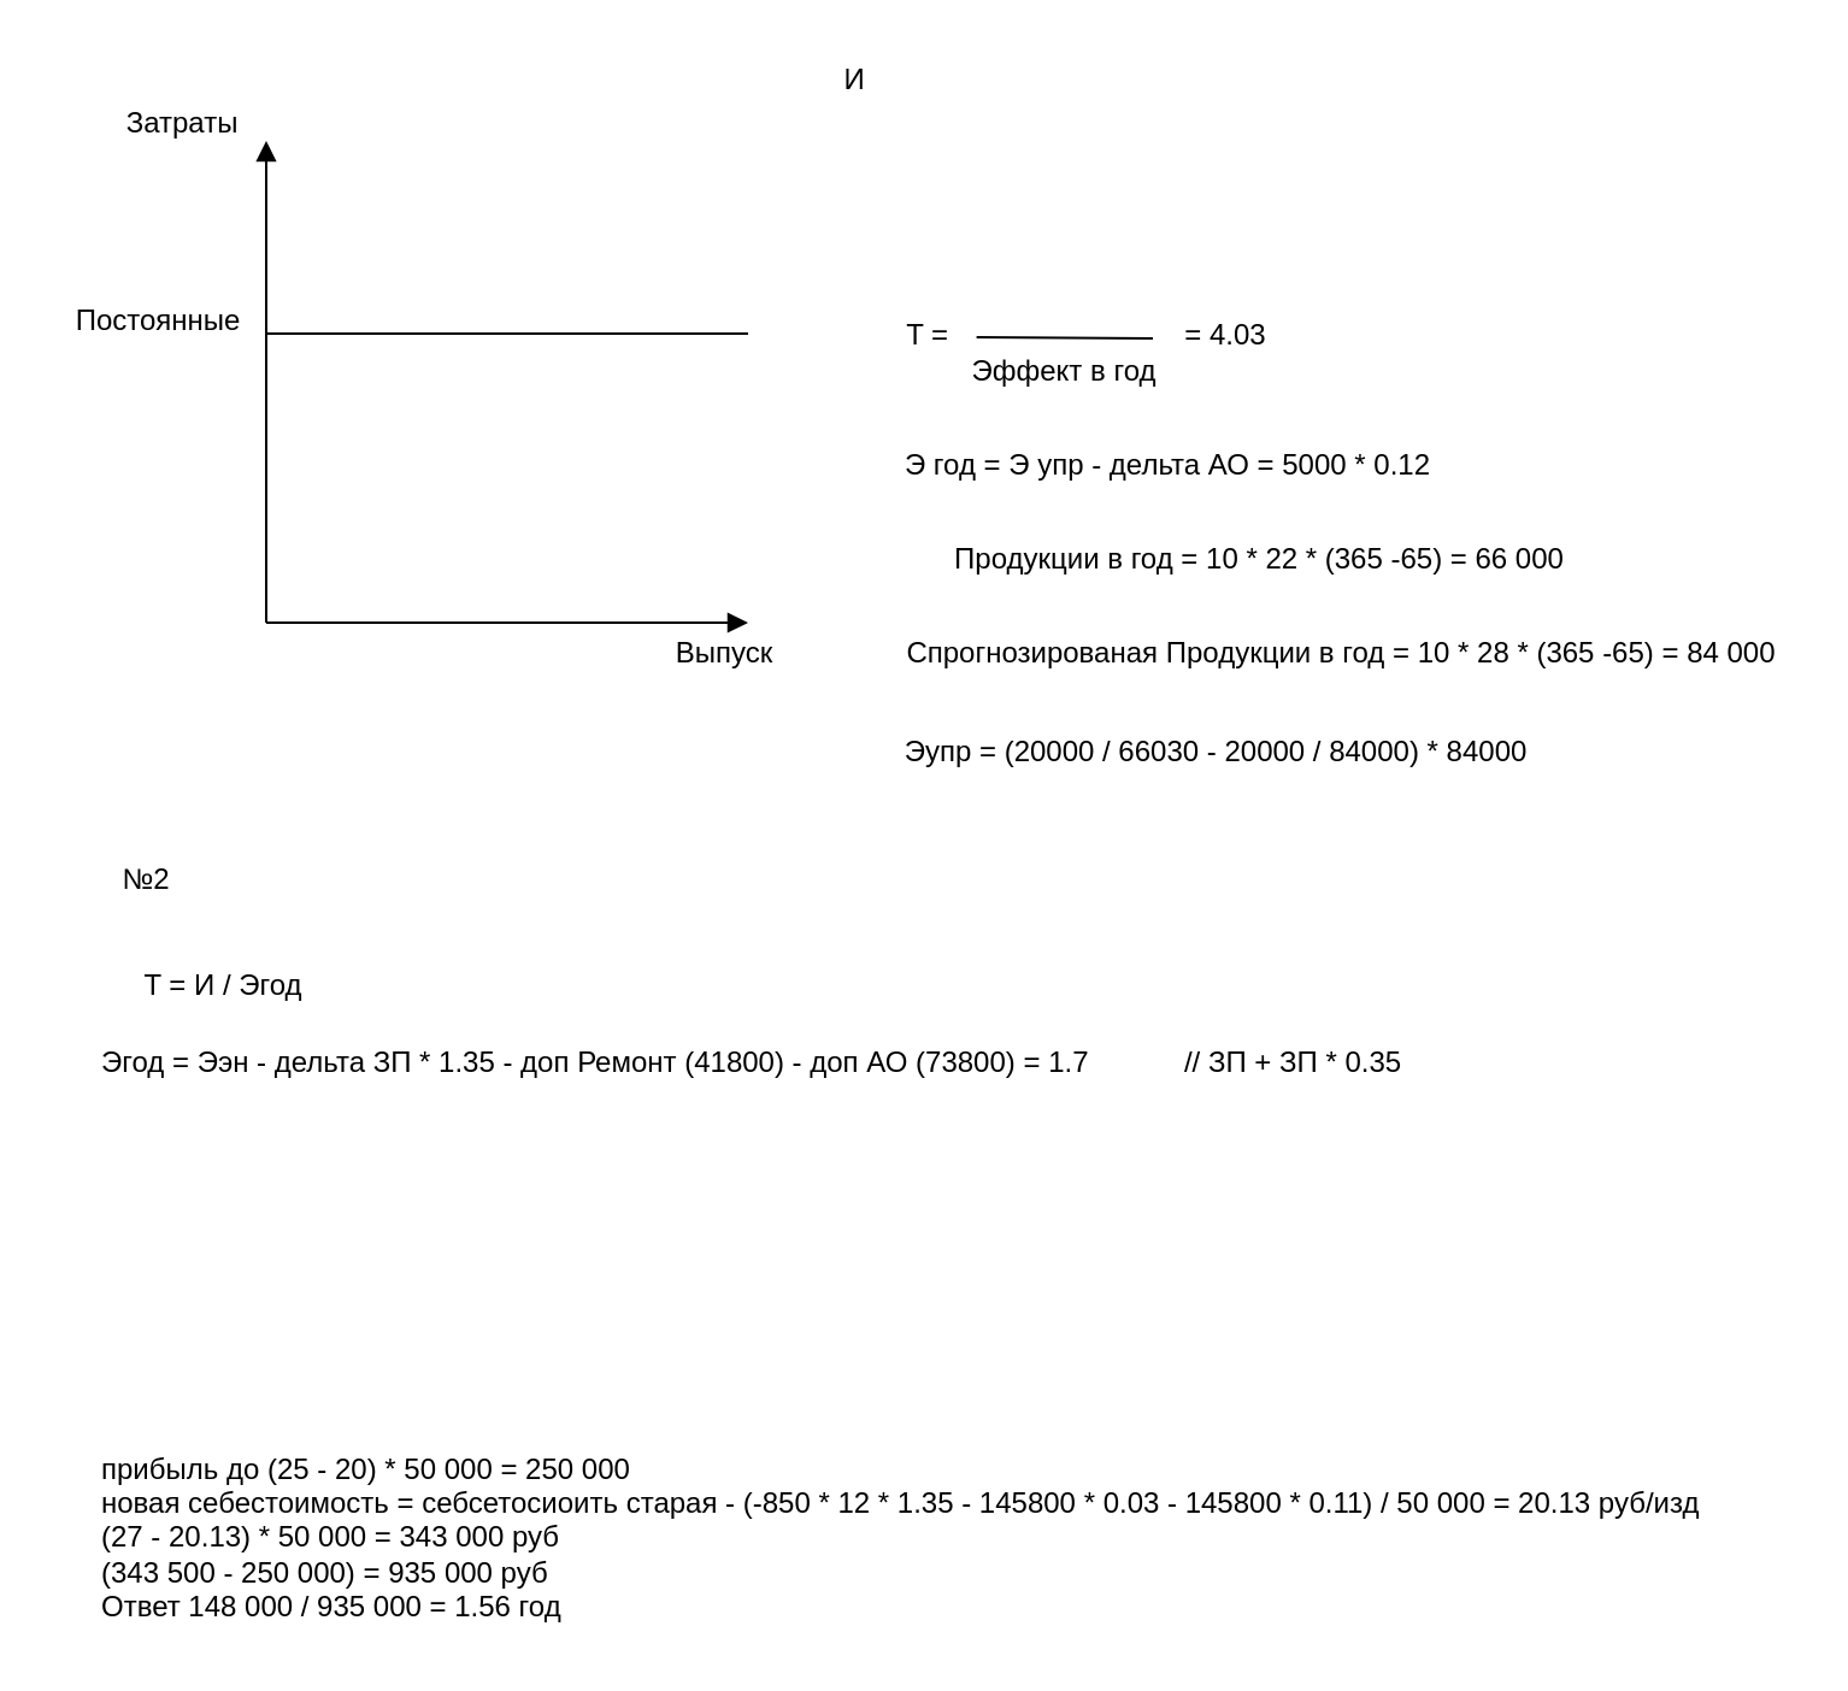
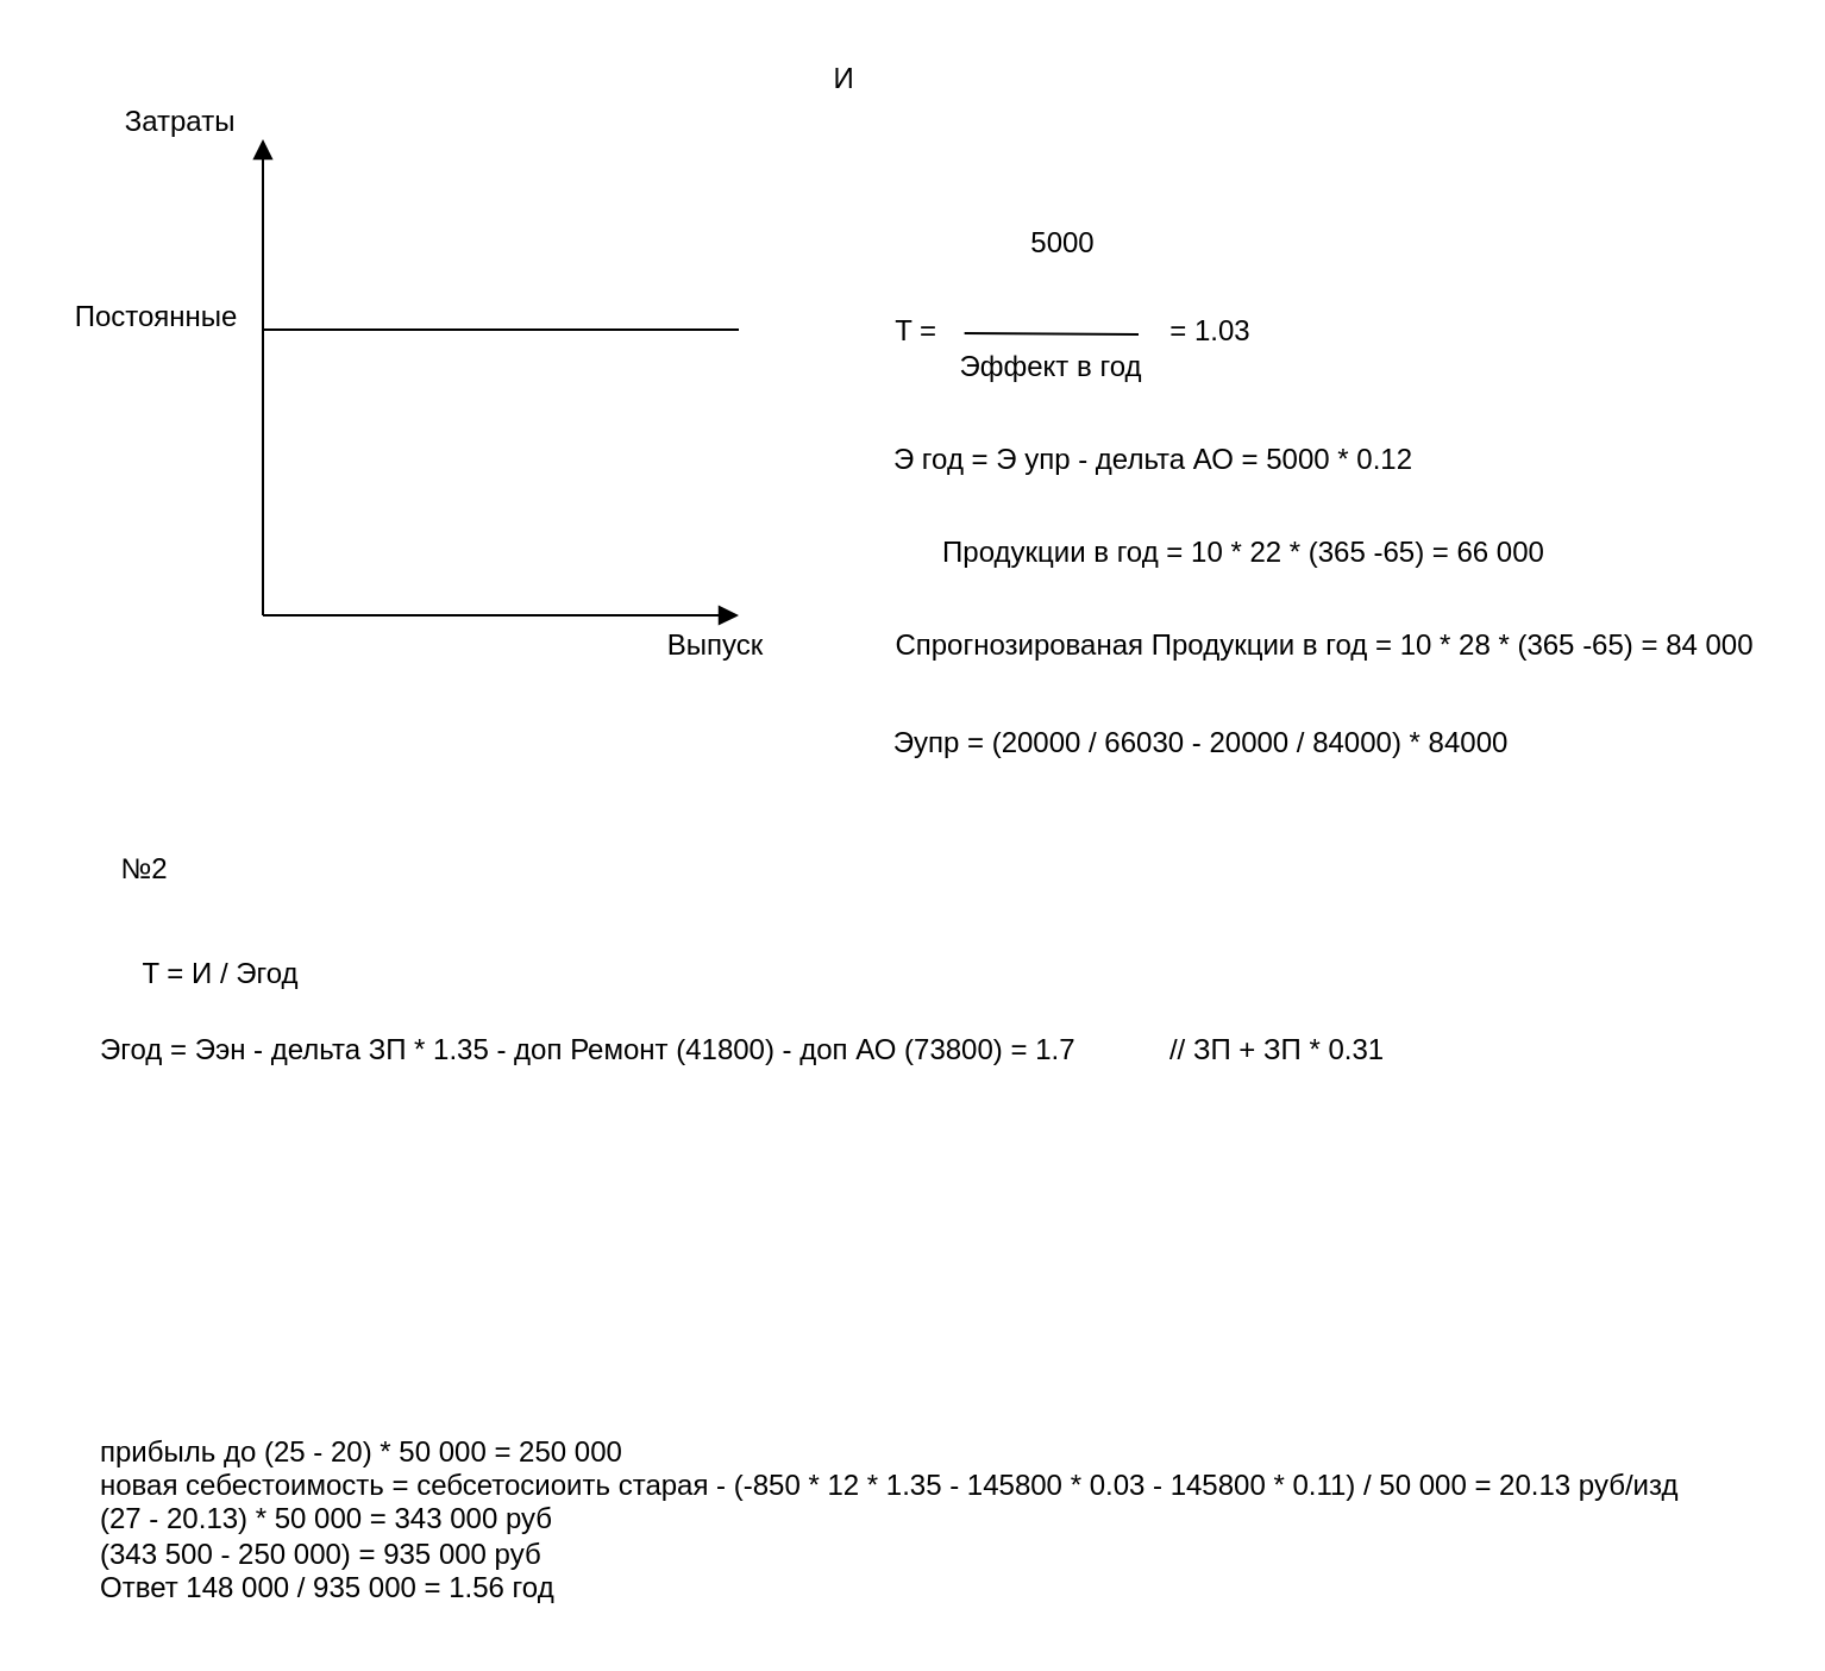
  <mxCell id="0" />
  <mxCell id="1" parent="0" />
  <mxCell id="2" value="" style="endArrow=block;html=1;rounded=0;endFill=1;" edge="1" parent="1"><mxGeometry width="50" height="50" relative="1" as="geometry"><mxPoint x="110" y="258" as="sourcePoint" /><mxPoint x="310" y="258" as="targetPoint" /></mxGeometry></mxCell>
  <mxCell id="3" value="" style="endArrow=block;html=1;rounded=0;endFill=1;" edge="1" parent="1"><mxGeometry width="50" height="50" relative="1" as="geometry"><mxPoint x="110" y="258" as="sourcePoint" /><mxPoint x="110" y="58" as="targetPoint" /></mxGeometry></mxCell>
  <mxCell id="4" value="" style="endArrow=none;html=1;rounded=0;" edge="1" parent="1"><mxGeometry width="50" height="50" relative="1" as="geometry"><mxPoint x="110" y="138" as="sourcePoint" /><mxPoint x="310" y="138" as="targetPoint" /></mxGeometry></mxCell>
  <mxCell id="5" value="Выпуск" style="text;html=1;align=center;verticalAlign=middle;resizable=0;points=[];autosize=1;strokeColor=none;fillColor=none;" vertex="1" parent="1"><mxGeometry x="270" y="256" width="60" height="30" as="geometry" /></mxCell>
  <mxCell id="6" value="Затраты" style="text;html=1;align=center;verticalAlign=middle;resizable=0;points=[];autosize=1;strokeColor=none;fillColor=none;" vertex="1" parent="1"><mxGeometry x="40" y="36" width="70" height="30" as="geometry" /></mxCell>
  <mxCell id="7" value="Постоянные" style="text;html=1;align=center;verticalAlign=middle;resizable=0;points=[];autosize=1;strokeColor=none;fillColor=none;" vertex="1" parent="1"><mxGeometry x="20" y="118" width="90" height="30" as="geometry" /></mxCell>
  <mxCell id="8" value="T =&amp;nbsp;" style="text;html=1;align=center;verticalAlign=middle;resizable=0;points=[];autosize=1;strokeColor=none;fillColor=none;" vertex="1" parent="1"><mxGeometry x="366" y="126" width="39" height="26" as="geometry" /></mxCell>
  <mxCell id="9" value="" style="endArrow=none;html=1;rounded=0;entryX=0.995;entryY=0.521;entryDx=0;entryDy=0;entryPerimeter=0;" edge="1" parent="1" target="8"><mxGeometry width="50" height="50" relative="1" as="geometry"><mxPoint x="478" y="140" as="sourcePoint" /><mxPoint x="412" y="149" as="targetPoint" /></mxGeometry></mxCell>
  <mxCell id="10" value="И" style="text;html=1;align=center;verticalAlign=middle;resizable=0;points=[];autosize=1;strokeColor=none;fillColor=none;" vertex="1" parent="1"><mxGeometry x="340" y="20" width="27" height="26" as="geometry" /></mxCell>
  <mxCell id="11" value="Эффект в год" style="text;html=1;align=center;verticalAlign=middle;resizable=0;points=[];autosize=1;strokeColor=none;fillColor=none;" vertex="1" parent="1"><mxGeometry x="393" y="141" width="95" height="26" as="geometry" /></mxCell>
  <mxCell id="12" value="Э год = Э упр - дельта АО = 5000 * 0.12" style="text;html=1;align=center;verticalAlign=middle;resizable=0;points=[];autosize=1;strokeColor=none;fillColor=none;" vertex="1" parent="1"><mxGeometry x="366" y="180" width="236" height="26" as="geometry" /></mxCell>
+ <mxCell id="13" value="5000" style="text;html=1;align=center;verticalAlign=middle;resizable=0;points=[];autosize=1;strokeColor=none;fillColor=none;" vertex="1" parent="1"><mxGeometry x="423" y="89" width="45" height="26" as="geometry" /></mxCell>
  <mxCell id="14" value="Продукции в год = 10 * 22 * (365 -65) = 66 000" style="text;html=1;align=center;verticalAlign=middle;resizable=0;points=[];autosize=1;strokeColor=none;fillColor=none;" vertex="1" parent="1"><mxGeometry x="386" y="219" width="271" height="26" as="geometry" /></mxCell>
  <mxCell id="15" value="Эупр = (20000 / 66030 - 20000 / 84000) * 84000" style="text;html=1;align=center;verticalAlign=middle;resizable=0;points=[];autosize=1;strokeColor=none;fillColor=none;" vertex="1" parent="1"><mxGeometry x="366" y="299" width="276" height="26" as="geometry" /></mxCell>
  <mxCell id="16" value="Спрогнозированая Продукции в год = 10 * 28 * (365 -65) = 84 000" style="text;html=1;align=center;verticalAlign=middle;resizable=0;points=[];autosize=1;strokeColor=none;fillColor=none;" vertex="1" parent="1"><mxGeometry x="366" y="258" width="379" height="26" as="geometry" /></mxCell>
- <mxCell id="17" value="= 4.03" style="text;html=1;align=center;verticalAlign=middle;resizable=0;points=[];autosize=1;strokeColor=none;fillColor=none;" vertex="1" parent="1"><mxGeometry x="482" y="126" width="52" height="26" as="geometry" /></mxCell>
+ <mxCell id="17" value="= 1.03" style="text;html=1;align=center;verticalAlign=middle;resizable=0;points=[];autosize=1;strokeColor=none;fillColor=none;" vertex="1" parent="1"><mxGeometry x="482" y="126" width="52" height="26" as="geometry" /></mxCell>
  <mxCell id="18" value="T = И / Эгод" style="text;html=1;align=center;verticalAlign=middle;resizable=0;points=[];autosize=1;strokeColor=none;fillColor=none;" vertex="1" parent="1"><mxGeometry x="50" y="396" width="84" height="26" as="geometry" /></mxCell>
  <mxCell id="19" value="Эгод = Ээн - дельта ЗП * 1.35 - доп Ремонт (41800) - доп АО (73800) = 1.7" style="text;html=1;align=left;verticalAlign=middle;resizable=0;points=[];autosize=1;strokeColor=none;fillColor=none;" vertex="1" parent="1"><mxGeometry x="40" y="428" width="428" height="26" as="geometry" /></mxCell>
- <mxCell id="20" value="// ЗП + ЗП * 0.35" style="text;html=1;align=center;verticalAlign=middle;resizable=0;points=[];autosize=1;strokeColor=none;fillColor=none;" vertex="1" parent="1"><mxGeometry x="482" y="428" width="108" height="26" as="geometry" /></mxCell>
+ <mxCell id="20" value="// ЗП + ЗП * 0.31" style="text;html=1;align=center;verticalAlign=middle;resizable=0;points=[];autosize=1;strokeColor=none;fillColor=none;" vertex="1" parent="1"><mxGeometry x="482" y="428" width="108" height="26" as="geometry" /></mxCell>
  <mxCell id="21" value="№2" style="text;html=1;align=center;verticalAlign=middle;resizable=0;points=[];autosize=1;strokeColor=none;fillColor=none;" vertex="1" parent="1"><mxGeometry x="41" y="352" width="38" height="26" as="geometry" /></mxCell>
  <mxCell id="22" value="прибыль до (25 - 20) * 50 000 = 250 000&lt;div&gt;новая себестоимость = себсетосиоить старая - (-850 * 12 * 1.35 - 145800 * 0.03 - 145800 * 0.11) / 50 000 = 20.13 руб/изд&lt;br&gt;&lt;div&gt;(27 - 20.13) * 50 000 = 343 000 руб&lt;/div&gt;&lt;/div&gt;&lt;div&gt;(343 500 - 250 000) = 935 000 руб&lt;/div&gt;&lt;div&gt;Ответ 148 000 / 935 000 = 1.56 год&lt;/div&gt;" style="text;html=1;align=left;verticalAlign=middle;resizable=0;points=[];autosize=1;strokeColor=none;fillColor=none;" vertex="1" parent="1"><mxGeometry x="40" y="596" width="681" height="84" as="geometry" /></mxCell>
